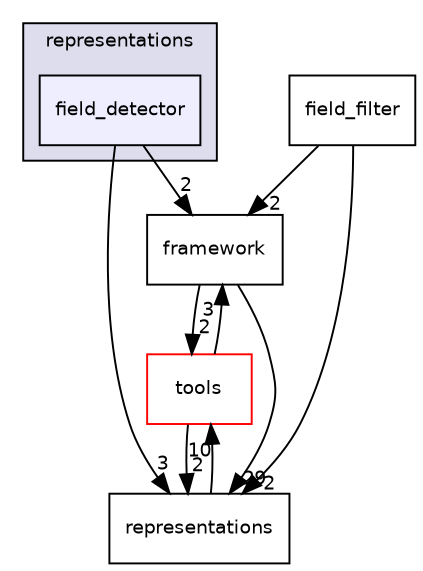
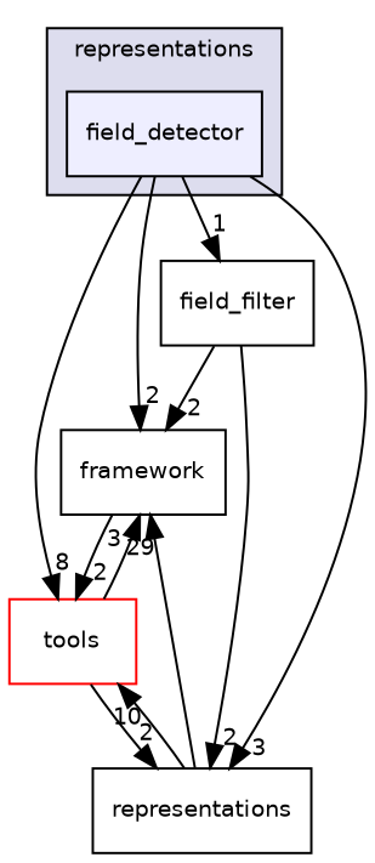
  digraph {
    compound=true
    node [fontname=Helvetica fontsize=10 shape=box style=filled]
    edge [headlabel=2 labeldistance=1.5 labelfontname=Helvetica labelfontsize=10]
    n1 [fillcolor="#eeeeff" label=field_detector pencolor=black]
    n2 [label=framework style=""]
    n3 [color=red fillcolor=white label=tools]
    n4 [color=black fillcolor=white label=representations]
    n5 [label=field_filter style=""]
    subgraph cluster_1 {
      bgcolor="#ddddee"
      fontname=Helvetica
      fontsize=10
      label=representations
      pencolor=black
      n1
    }
    n1 -> n2
+   n1 -> n3 [headlabel=8]
    n1 -> n4 [headlabel=3]
+   n1 -> n5 [headlabel=1]
    n2 -> n3
    n3 -> n2 [headlabel=3]
    n3 -> n4
-   n2 -> n4 [headlabel=29]
+   n4 -> n2 [headlabel=29]
    n4 -> n3 [headlabel=10]
    n5 -> n2
    n5 -> n4
  }
